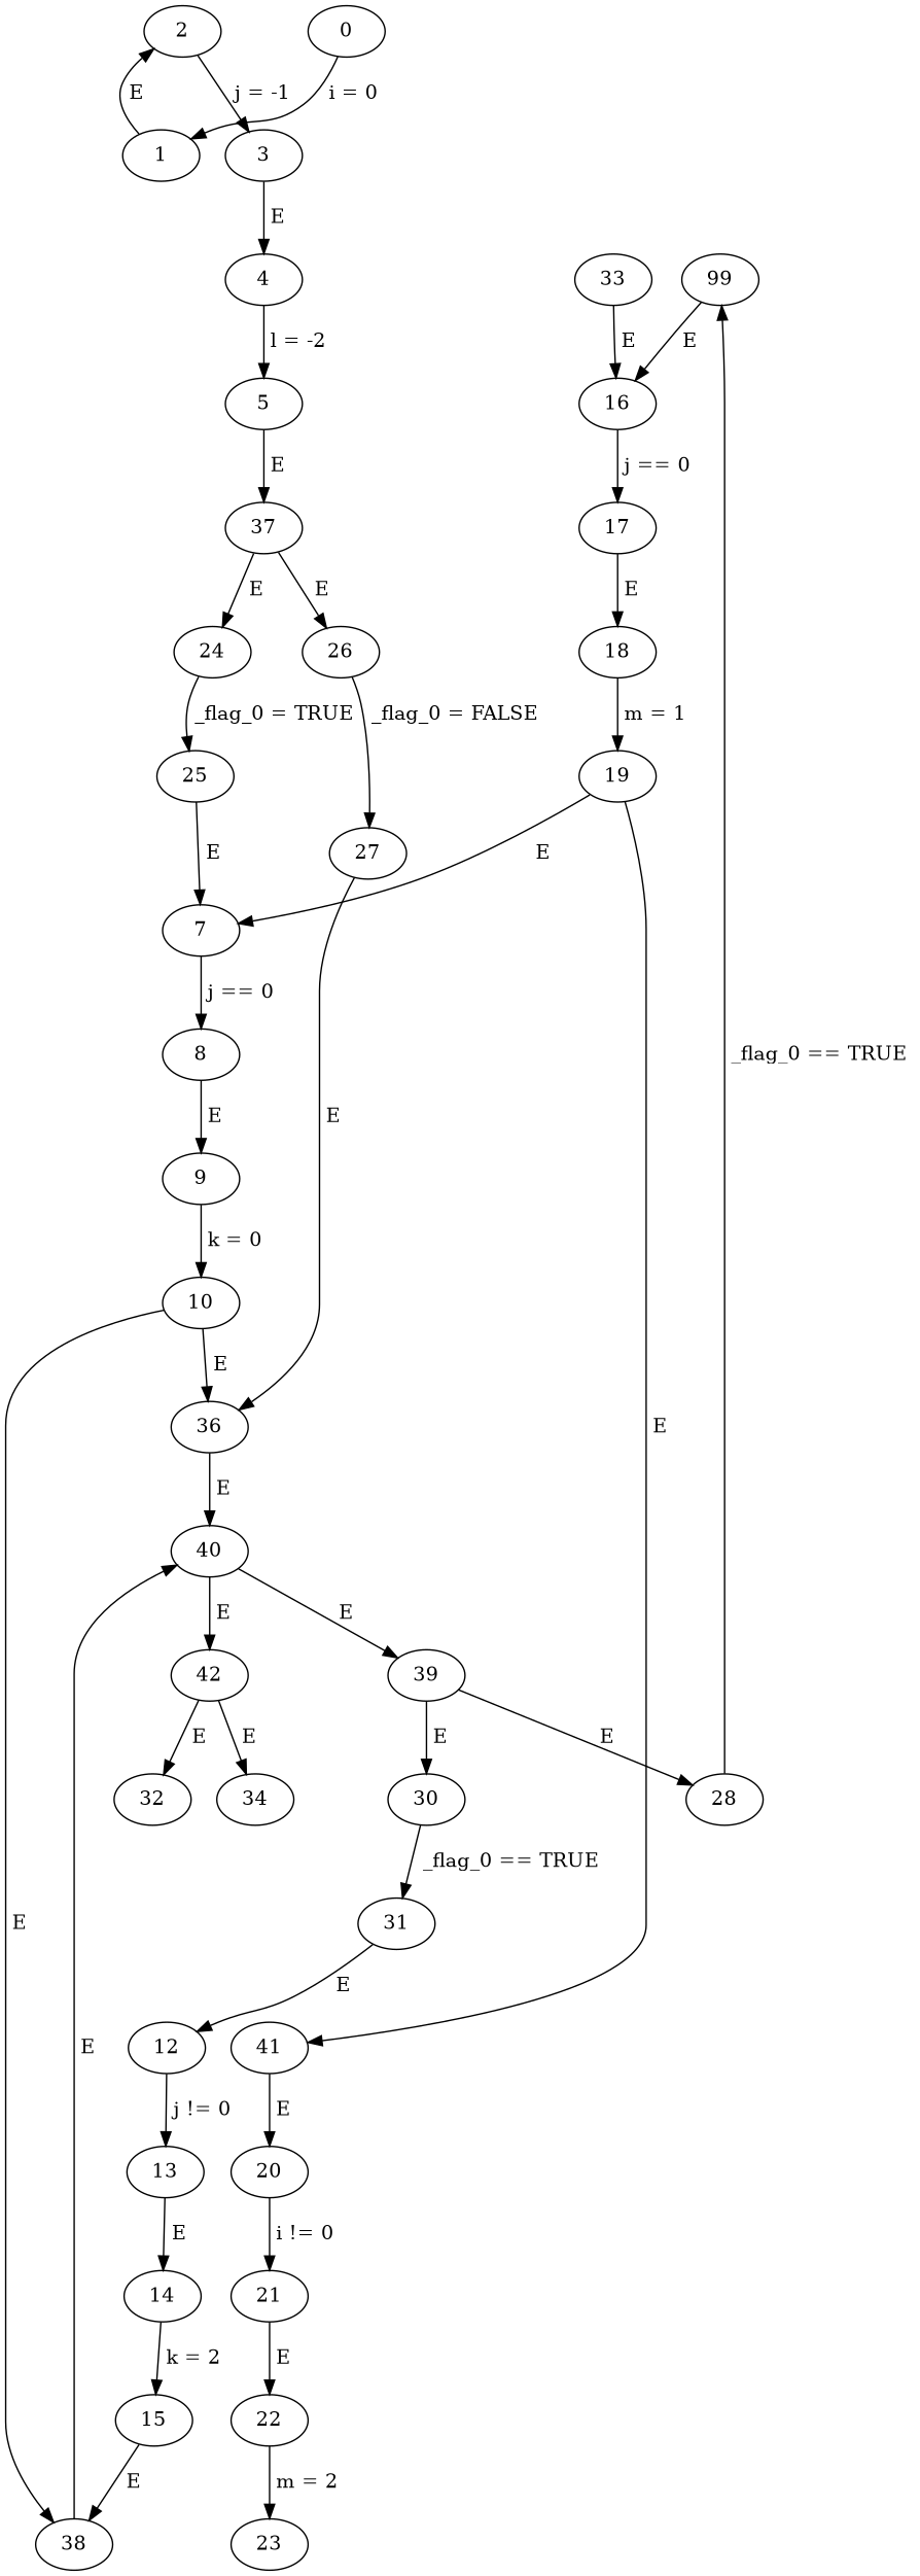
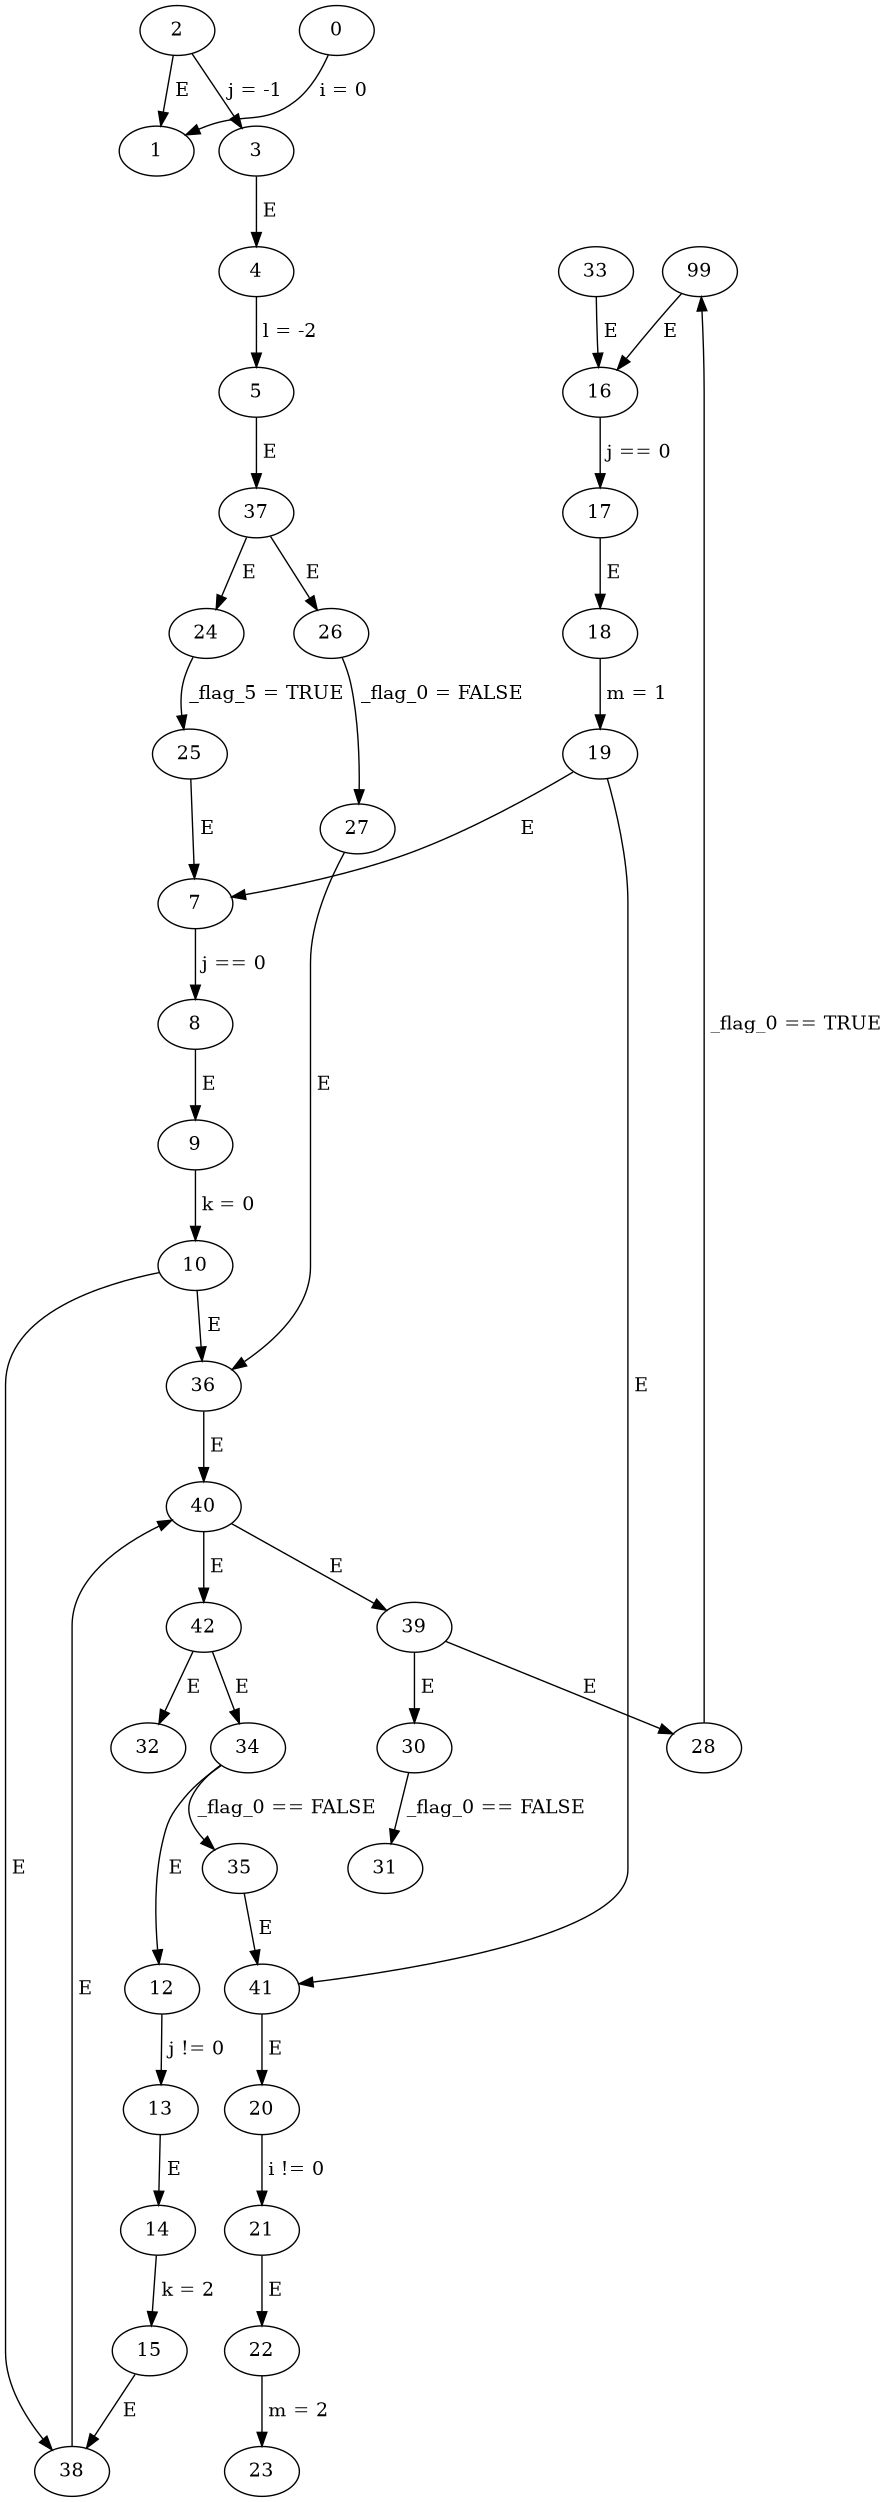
  digraph {
    n1 [label=99]
    16
    17
    18
    40
    42
    39
    34
    32
    28
    30
+   35
    41
    20
    21
    22
    12
    13
    14
    15
    31
    1
    2
    3
    4
    25
    7
    8
    9
    19
    10
    24
    37
    26
    27
    36
    38
    0
    5
    23
    33
    n1 -> 16 [label=" E "]
    16 -> 17 [label=" j == 0 "]
    17 -> 18 [label=" E "]
    18 -> 19 [label=" m = 1 "]
    40 -> 42 [label=" E "]
    40 -> 39 [label=" E "]
    42 -> 34 [label=" E "]
    42 -> 32 [label=" E "]
    39 -> 28 [label=" E "]
    39 -> 30 [label=" E "]
+   34 -> 35 [label=" _flag_0 == FALSE "]
    28 -> n1 [label=" _flag_0 == TRUE "]
-   30 -> 31 [label=" _flag_0 == TRUE "]
+   30 -> 31 [label=" _flag_0 == FALSE "]
+   35 -> 41 [label=" E "]
    41 -> 20 [label=" E "]
    20 -> 21 [label=" i != 0 "]
    21 -> 22 [label=" E "]
    22 -> 23 [label=" m = 2 "]
    12 -> 13 [label=" j != 0 "]
    13 -> 14 [label=" E "]
    14 -> 15 [label=" k = 2 "]
    15 -> 38 [label=" E "]
-   31 -> 12 [label=" E "]
-   1 -> 2 [label=" E "]
+   34 -> 12 [label=" E "]
+   2 -> 1 [label=" E "]
    2 -> 3 [label=" j = -1 "]
    3 -> 4 [label=" E "]
    4 -> 5 [label=" l = -2 "]
    25 -> 7 [label=" E "]
    7 -> 8 [label=" j == 0 "]
    8 -> 9 [label=" E "]
    9 -> 10 [label=" k = 0 "]
    19 -> 41 [label=" E "]
    19 -> 7 [label=" E "]
    10 -> 36 [label=" E "]
    10 -> 38 [label=" E "]
-   24 -> 25 [label=" _flag_0 = TRUE "]
+   24 -> 25 [label=" _flag_5 = TRUE "]
    37 -> 24 [label=" E "]
    37 -> 26 [label=" E "]
    26 -> 27 [label=" _flag_0 = FALSE "]
    27 -> 36 [label=" E "]
    36 -> 40 [label=" E "]
    38 -> 40 [label=" E "]
    0 -> 1 [label=" i = 0 "]
    5 -> 37 [label=" E "]
    33 -> 16 [label=" E "]
  }
